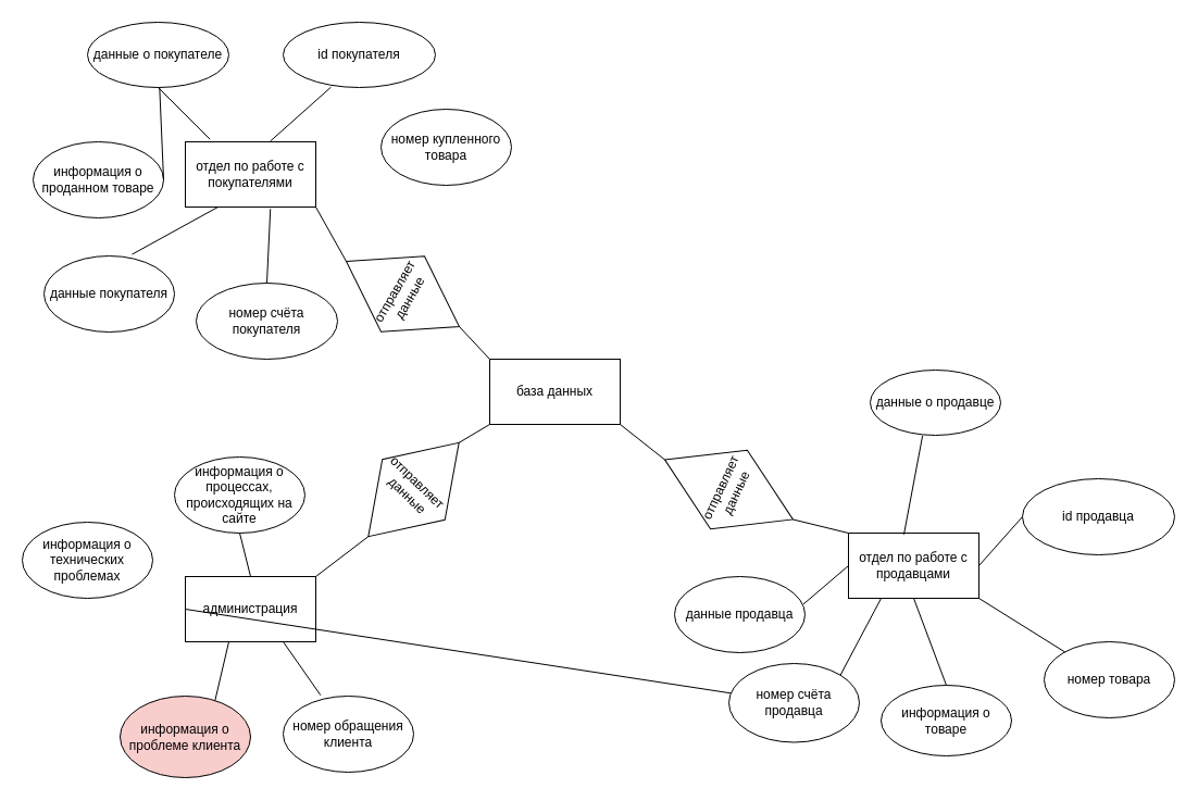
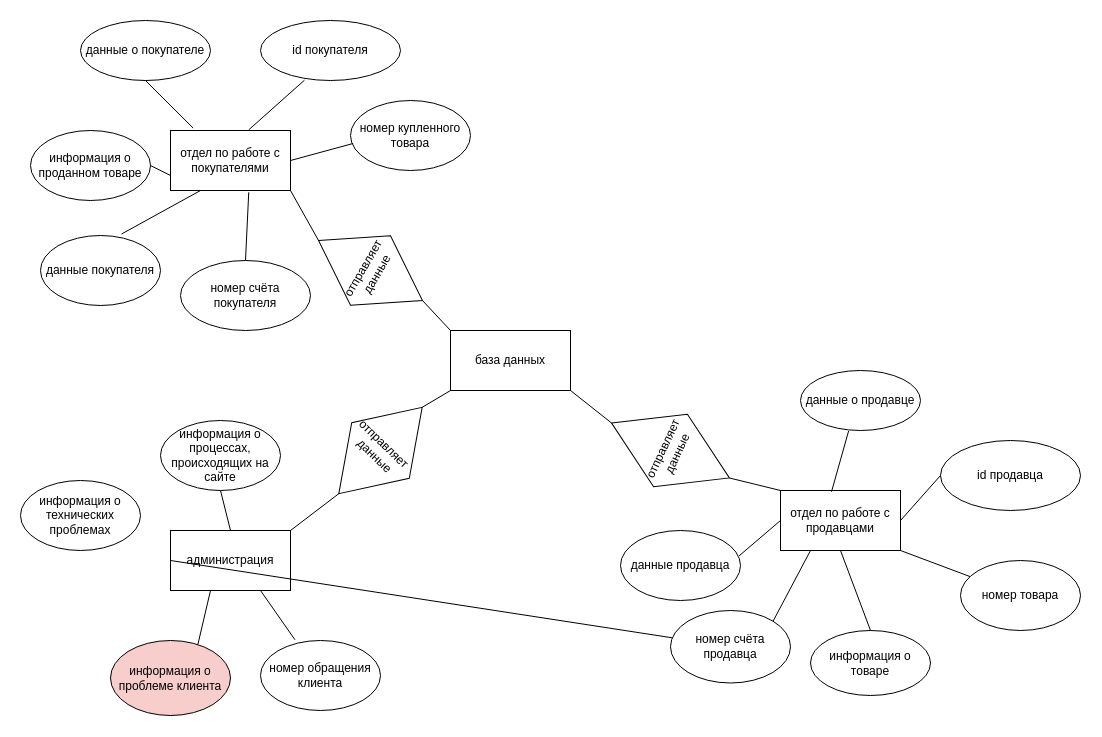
  <mxCell id="0" />
  <mxCell id="1" parent="0" />
  <mxCell id="2" value="администрация" style="rounded=0;whiteSpace=wrap;html=1;" vertex="1" parent="1"><mxGeometry x="170" y="530" width="120" height="60" as="geometry" /></mxCell>
  <mxCell id="3" value="отдел по работе с продавцами" style="rounded=0;whiteSpace=wrap;html=1;" vertex="1" parent="1"><mxGeometry x="780" y="490" width="120" height="60" as="geometry" /></mxCell>
  <mxCell id="4" value="база данных" style="rounded=0;whiteSpace=wrap;html=1;" vertex="1" parent="1"><mxGeometry x="450" y="330" width="120" height="60" as="geometry" /></mxCell>
  <mxCell id="5" value="отдел по работе с покупателями" style="rounded=0;whiteSpace=wrap;html=1;" vertex="1" parent="1"><mxGeometry x="170" y="130" width="120" height="60" as="geometry" /></mxCell>
  <mxCell id="6" value="отправляет&amp;nbsp;&lt;br&gt;данные" style="rhombus;whiteSpace=wrap;html=1;rotation=-60;" vertex="1" parent="1"><mxGeometry x="330" y="210" width="80" height="120" as="geometry" /></mxCell>
  <mxCell id="7" value="&lt;span&gt;отправляет&amp;nbsp;&lt;/span&gt;&lt;br&gt;&lt;span&gt;данные&lt;/span&gt;" style="rhombus;whiteSpace=wrap;html=1;rotation=44;" vertex="1" parent="1"><mxGeometry x="340" y="390" width="80" height="120" as="geometry" /></mxCell>
  <mxCell id="8" value="&lt;span&gt;отправляет&amp;nbsp;&lt;/span&gt;&lt;br&gt;&lt;span&gt;данные&lt;/span&gt;" style="rhombus;whiteSpace=wrap;html=1;rotation=-65;" vertex="1" parent="1"><mxGeometry x="630" y="385" width="80" height="130" as="geometry" /></mxCell>
  <mxCell id="9" value="" style="endArrow=none;html=1;entryX=1;entryY=1;entryDx=0;entryDy=0;exitX=0.5;exitY=0;exitDx=0;exitDy=0;" edge="1" parent="1" source="6" target="5"><mxGeometry width="50" height="50" relative="1" as="geometry"><mxPoint x="420" y="350" as="sourcePoint" /><mxPoint x="470" y="300" as="targetPoint" /></mxGeometry></mxCell>
  <mxCell id="10" value="" style="endArrow=none;html=1;exitX=0.5;exitY=1;exitDx=0;exitDy=0;entryX=0;entryY=0;entryDx=0;entryDy=0;" edge="1" parent="1" source="6" target="4"><mxGeometry width="50" height="50" relative="1" as="geometry"><mxPoint x="420" y="350" as="sourcePoint" /><mxPoint x="470" y="300" as="targetPoint" /></mxGeometry></mxCell>
  <mxCell id="11" value="" style="endArrow=none;html=1;exitX=0.5;exitY=0;exitDx=0;exitDy=0;entryX=0;entryY=1;entryDx=0;entryDy=0;" edge="1" parent="1" source="7" target="4"><mxGeometry width="50" height="50" relative="1" as="geometry"><mxPoint x="420" y="440" as="sourcePoint" /><mxPoint x="470" y="390" as="targetPoint" /></mxGeometry></mxCell>
  <mxCell id="12" value="" style="endArrow=none;html=1;exitX=1;exitY=0;exitDx=0;exitDy=0;entryX=0.5;entryY=1;entryDx=0;entryDy=0;" edge="1" parent="1" source="2" target="7"><mxGeometry width="50" height="50" relative="1" as="geometry"><mxPoint x="420" y="440" as="sourcePoint" /><mxPoint x="470" y="390" as="targetPoint" /></mxGeometry></mxCell>
  <mxCell id="13" value="" style="endArrow=none;html=1;entryX=1;entryY=1;entryDx=0;entryDy=0;exitX=0.5;exitY=0;exitDx=0;exitDy=0;" edge="1" parent="1" source="8" target="4"><mxGeometry width="50" height="50" relative="1" as="geometry"><mxPoint x="420" y="440" as="sourcePoint" /><mxPoint x="470" y="390" as="targetPoint" /></mxGeometry></mxCell>
  <mxCell id="14" value="" style="endArrow=none;html=1;entryX=0.5;entryY=1;entryDx=0;entryDy=0;exitX=0;exitY=0;exitDx=0;exitDy=0;" edge="1" parent="1" source="3" target="8"><mxGeometry width="50" height="50" relative="1" as="geometry"><mxPoint x="420" y="440" as="sourcePoint" /><mxPoint x="470" y="390" as="targetPoint" /></mxGeometry></mxCell>
  <mxCell id="15" value="данные о покупателе" style="ellipse;whiteSpace=wrap;html=1;" vertex="1" parent="1"><mxGeometry x="80" y="20" width="130" height="60" as="geometry" /></mxCell>
- <mxCell id="16" value="данные о продавце" style="ellipse;whiteSpace=wrap;html=1;" vertex="1" parent="1"><mxGeometry x="800" y="340" width="120" height="60" as="geometry" /></mxCell>
+ <mxCell id="16" value="данные о продавце" style="ellipse;whiteSpace=wrap;html=1;" vertex="1" parent="1"><mxGeometry x="800" y="370" width="120" height="60" as="geometry" /></mxCell>
  <mxCell id="17" value="id покупателя" style="ellipse;whiteSpace=wrap;html=1;" vertex="1" parent="1"><mxGeometry x="260" y="20" width="140" height="60" as="geometry" /></mxCell>
  <mxCell id="18" value="id продавца" style="ellipse;whiteSpace=wrap;html=1;" vertex="1" parent="1"><mxGeometry x="940" y="440" width="140" height="70" as="geometry" /></mxCell>
  <mxCell id="19" value="номер купленного товара" style="ellipse;whiteSpace=wrap;html=1;" vertex="1" parent="1"><mxGeometry x="350" y="100" width="120" height="70" as="geometry" /></mxCell>
- <mxCell id="20" value="номер товара" style="ellipse;whiteSpace=wrap;html=1;" vertex="1" parent="1"><mxGeometry x="960" y="590" width="120" height="70" as="geometry" /></mxCell>
+ <mxCell id="20" value="номер товара" style="ellipse;whiteSpace=wrap;html=1;" vertex="1" parent="1"><mxGeometry x="960" y="560" width="120" height="70" as="geometry" /></mxCell>
  <mxCell id="21" value="" style="endArrow=none;html=1;entryX=0.5;entryY=1;entryDx=0;entryDy=0;exitX=0.189;exitY=-0.04;exitDx=0;exitDy=0;exitPerimeter=0;" edge="1" parent="1" source="5" target="15"><mxGeometry width="50" height="50" relative="1" as="geometry"><mxPoint x="450" y="290" as="sourcePoint" /><mxPoint x="500" y="240" as="targetPoint" /></mxGeometry></mxCell>
  <mxCell id="22" value="" style="endArrow=none;html=1;entryX=0.314;entryY=0.995;entryDx=0;entryDy=0;entryPerimeter=0;exitX=0.652;exitY=-0.011;exitDx=0;exitDy=0;exitPerimeter=0;" edge="1" parent="1" source="5" target="17"><mxGeometry width="50" height="50" relative="1" as="geometry"><mxPoint x="450" y="290" as="sourcePoint" /><mxPoint x="500" y="240" as="targetPoint" /></mxGeometry></mxCell>
+ <mxCell id="23" value="" style="endArrow=none;html=1;entryX=0.022;entryY=0.614;entryDx=0;entryDy=0;entryPerimeter=0;exitX=1;exitY=0.5;exitDx=0;exitDy=0;" edge="1" parent="1" source="5" target="19"><mxGeometry width="50" height="50" relative="1" as="geometry"><mxPoint x="450" y="290" as="sourcePoint" /><mxPoint x="500" y="240" as="targetPoint" /></mxGeometry></mxCell>
  <mxCell id="24" value="" style="endArrow=none;html=1;entryX=0.401;entryY=1.008;entryDx=0;entryDy=0;entryPerimeter=0;exitX=0.425;exitY=0.021;exitDx=0;exitDy=0;exitPerimeter=0;" edge="1" parent="1" source="3" target="16"><mxGeometry width="50" height="50" relative="1" as="geometry"><mxPoint x="670" y="500" as="sourcePoint" /><mxPoint x="720" y="450" as="targetPoint" /></mxGeometry></mxCell>
  <mxCell id="25" value="" style="endArrow=none;html=1;entryX=0;entryY=0.5;entryDx=0;entryDy=0;exitX=1;exitY=0.5;exitDx=0;exitDy=0;" edge="1" parent="1" source="3" target="18"><mxGeometry width="50" height="50" relative="1" as="geometry"><mxPoint x="670" y="500" as="sourcePoint" /><mxPoint x="720" y="450" as="targetPoint" /></mxGeometry></mxCell>
  <mxCell id="26" value="" style="endArrow=none;html=1;exitX=1;exitY=1;exitDx=0;exitDy=0;" edge="1" parent="1" source="3" target="20"><mxGeometry width="50" height="50" relative="1" as="geometry"><mxPoint x="670" y="500" as="sourcePoint" /><mxPoint x="720" y="450" as="targetPoint" /></mxGeometry></mxCell>
  <mxCell id="27" value="номер обращения клиента" style="ellipse;whiteSpace=wrap;html=1;" vertex="1" parent="1"><mxGeometry x="260" y="640" width="120" height="70" as="geometry" /></mxCell>
  <mxCell id="28" value="" style="endArrow=none;html=1;exitX=0.75;exitY=1;exitDx=0;exitDy=0;entryX=0.287;entryY=-0.011;entryDx=0;entryDy=0;entryPerimeter=0;" edge="1" parent="1" source="2" target="27"><mxGeometry width="50" height="50" relative="1" as="geometry"><mxPoint x="490" y="500" as="sourcePoint" /><mxPoint x="540" y="450" as="targetPoint" /></mxGeometry></mxCell>
  <mxCell id="29" value="информация о проданном товаре" style="ellipse;whiteSpace=wrap;html=1;" vertex="1" parent="1"><mxGeometry x="30" y="130" width="120" height="70" as="geometry" /></mxCell>
- <mxCell id="30" value="" style="endArrow=none;html=1;exitX=1;exitY=0.5;exitDx=0;exitDy=0;" edge="1" parent="1" source="29" target="15"><mxGeometry width="50" height="50" relative="1" as="geometry"><mxPoint x="370" y="170" as="sourcePoint" /><mxPoint x="420" y="120" as="targetPoint" /></mxGeometry></mxCell>
+ <mxCell id="30" value="" style="endArrow=none;html=1;exitX=1;exitY=0.5;exitDx=0;exitDy=0;entryX=0;entryY=0.75;entryDx=0;entryDy=0;" edge="1" parent="1" source="29" target="5"><mxGeometry width="50" height="50" relative="1" as="geometry"><mxPoint x="370" y="170" as="sourcePoint" /><mxPoint x="420" y="120" as="targetPoint" /></mxGeometry></mxCell>
  <mxCell id="31" value="информация о товаре" style="ellipse;whiteSpace=wrap;html=1;" vertex="1" parent="1"><mxGeometry x="810" y="630" width="120" height="65" as="geometry" /></mxCell>
  <mxCell id="32" value="" style="endArrow=none;html=1;exitX=0.5;exitY=1;exitDx=0;exitDy=0;exitPerimeter=0;entryX=0.5;entryY=0;entryDx=0;entryDy=0;" edge="1" parent="1" source="3" target="31"><mxGeometry width="50" height="50" relative="1" as="geometry"><mxPoint x="610" y="480" as="sourcePoint" /><mxPoint x="660" y="430" as="targetPoint" /></mxGeometry></mxCell>
  <mxCell id="33" value="данные покупателя" style="ellipse;whiteSpace=wrap;html=1;" vertex="1" parent="1"><mxGeometry x="40" y="235" width="120" height="70" as="geometry" /></mxCell>
  <mxCell id="34" value="" style="endArrow=none;html=1;exitX=0.675;exitY=-0.021;exitDx=0;exitDy=0;exitPerimeter=0;entryX=0.25;entryY=1;entryDx=0;entryDy=0;" edge="1" parent="1" source="33" target="5"><mxGeometry width="50" height="50" relative="1" as="geometry"><mxPoint x="380" y="280" as="sourcePoint" /><mxPoint x="430" y="230" as="targetPoint" /></mxGeometry></mxCell>
  <mxCell id="35" value="номер счёта покупателя" style="ellipse;whiteSpace=wrap;html=1;" vertex="1" parent="1"><mxGeometry x="180" y="260" width="130" height="70" as="geometry" /></mxCell>
  <mxCell id="36" value="" style="endArrow=none;html=1;entryX=0.652;entryY=1.03;entryDx=0;entryDy=0;entryPerimeter=0;exitX=0.5;exitY=0;exitDx=0;exitDy=0;" edge="1" parent="1" source="35" target="5"><mxGeometry width="50" height="50" relative="1" as="geometry"><mxPoint x="380" y="270" as="sourcePoint" /><mxPoint x="430" y="220" as="targetPoint" /></mxGeometry></mxCell>
  <mxCell id="37" value="данные продавца" style="ellipse;whiteSpace=wrap;html=1;" vertex="1" parent="1"><mxGeometry x="620" y="530" width="120" height="70" as="geometry" /></mxCell>
  <mxCell id="38" value="номер счёта продавца" style="ellipse;whiteSpace=wrap;html=1;" vertex="1" parent="1"><mxGeometry x="670" y="610" width="120" height="72.5" as="geometry" /></mxCell>
  <mxCell id="39" value="" style="endArrow=none;html=1;entryX=0;entryY=0.5;entryDx=0;entryDy=0;exitX=0.988;exitY=0.363;exitDx=0;exitDy=0;exitPerimeter=0;" edge="1" parent="1" source="37" target="3"><mxGeometry width="50" height="50" relative="1" as="geometry"><mxPoint x="570" y="480" as="sourcePoint" /><mxPoint x="620" y="430" as="targetPoint" /></mxGeometry></mxCell>
  <mxCell id="40" value="" style="endArrow=none;html=1;entryX=0.25;entryY=1;entryDx=0;entryDy=0;exitX=1;exitY=0;exitDx=0;exitDy=0;" edge="1" parent="1" source="38" target="3"><mxGeometry width="50" height="50" relative="1" as="geometry"><mxPoint x="570" y="480" as="sourcePoint" /><mxPoint x="620" y="430" as="targetPoint" /></mxGeometry></mxCell>
  <mxCell id="41" value="информация о проблеме клиента" style="ellipse;whiteSpace=wrap;html=1;fillColor=#f8cecc;" vertex="1" parent="1"><mxGeometry x="110" y="640" width="120" height="75" as="geometry" /></mxCell>
  <mxCell id="42" value="" style="endArrow=none;html=1;exitX=0.728;exitY=0.053;exitDx=0;exitDy=0;exitPerimeter=0;" edge="1" parent="1" source="41"><mxGeometry width="50" height="50" relative="1" as="geometry"><mxPoint x="80" y="590" as="sourcePoint" /><mxPoint x="210" y="590" as="targetPoint" /></mxGeometry></mxCell>
  <mxCell id="43" value="информация о процессах, происходящих на сайте" style="ellipse;whiteSpace=wrap;html=1;" vertex="1" parent="1"><mxGeometry x="160" y="420" width="120" height="70" as="geometry" /></mxCell>
  <mxCell id="44" value="" style="endArrow=none;html=1;exitX=0.5;exitY=1;exitDx=0;exitDy=0;entryX=0.5;entryY=0;entryDx=0;entryDy=0;" edge="1" parent="1" source="43" target="2"><mxGeometry width="50" height="50" relative="1" as="geometry"><mxPoint x="430" y="450" as="sourcePoint" /><mxPoint x="480" y="400" as="targetPoint" /></mxGeometry></mxCell>
  <mxCell id="45" value="информация о технических проблемах" style="ellipse;whiteSpace=wrap;html=1;" vertex="1" parent="1"><mxGeometry y="480" width="120" height="70" as="geometry" x="20" /></mxCell>
  <mxCell id="46" value="" style="endArrow=none;html=1;exitX=0;exitY=0.5;exitDx=0;exitDy=0;" edge="1" parent="1" source="2" target="38"><mxGeometry width="50" height="50" relative="1" as="geometry"><mxPoint x="90" y="630" as="sourcePoint" /><mxPoint x="140" y="580" as="targetPoint" /></mxGeometry></mxCell>
